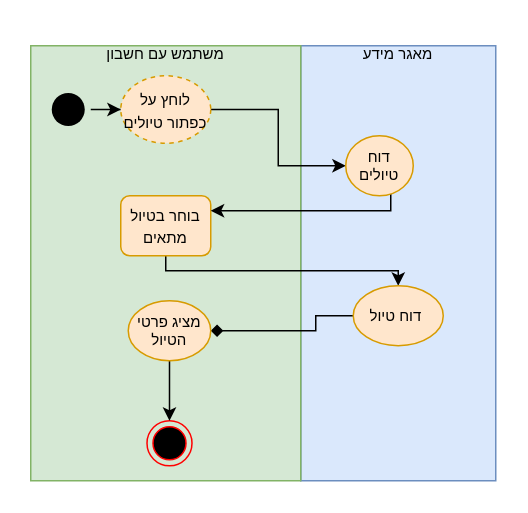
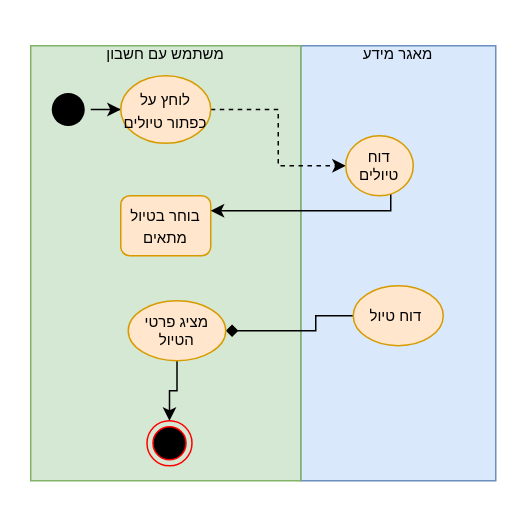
  <mxCell id="0" />
  <mxCell id="1" parent="0" />
  <mxCell id="2" value="" style="whiteSpace=wrap;html=1;fontSize=10;fillColor=#dae8fc;strokeColor=#6c8ebf;" vertex="1" parent="1"><mxGeometry x="200" y="30" width="130" height="290" as="geometry" /></mxCell>
  <mxCell id="3" value="" style="whiteSpace=wrap;html=1;fillColor=#d5e8d4;strokeColor=#82b366;" vertex="1" parent="1"><mxGeometry x="20" y="30" width="180" height="290" as="geometry" /></mxCell>
  <mxCell id="4" value="" style="edgeStyle=orthogonalEdgeStyle;rounded=0;orthogonalLoop=1;jettySize=auto;html=1;" edge="1" parent="1" source="5" target="7"><mxGeometry relative="1" as="geometry" /></mxCell>
  <mxCell id="5" value="" style="ellipse;html=1;shape=endState;fillColor=#000000;strokeColor=none;" vertex="1" parent="1"><mxGeometry x="30" y="57.5" width="30" height="30" as="geometry" /></mxCell>
- <mxCell id="6" style="edgeStyle=orthogonalEdgeStyle;rounded=0;orthogonalLoop=1;jettySize=auto;html=1;fontSize=10;" edge="1" parent="1" source="7" target="12"><mxGeometry relative="1" as="geometry" /></mxCell>
- <mxCell id="7" value="&lt;span style=&quot;font-size: 10px&quot;&gt;לוחץ על כפתור טיולים&lt;/span&gt;" style="ellipse;whiteSpace=wrap;html=1;fillColor=#ffe6cc;strokeColor=#d79b00;dashed=1;" vertex="1" parent="1"><mxGeometry x="80" y="50" width="60" height="45" as="geometry" /></mxCell>
- <mxCell id="8" style="edgeStyle=orthogonalEdgeStyle;rounded=0;orthogonalLoop=1;jettySize=auto;html=1;fontSize=10;" edge="1" parent="1" source="9" target="15"><mxGeometry relative="1" as="geometry"><Array as="points"><mxPoint x="110" y="180" /><mxPoint x="265" y="180" /></Array></mxGeometry></mxCell>
+ <mxCell id="6" style="edgeStyle=orthogonalEdgeStyle;rounded=0;orthogonalLoop=1;jettySize=auto;html=1;fontSize=10;dashed=1;" edge="1" parent="1" source="7" target="12"><mxGeometry relative="1" as="geometry" /></mxCell>
+ <mxCell id="7" value="&lt;span style=&quot;font-size: 10px&quot;&gt;לוחץ על כפתור טיולים&lt;/span&gt;" style="ellipse;whiteSpace=wrap;html=1;fillColor=#ffe6cc;strokeColor=#d79b00;" vertex="1" parent="1"><mxGeometry x="80" y="50" width="60" height="45" as="geometry" /></mxCell>
  <mxCell id="9" value="&lt;font style=&quot;font-size: 10px&quot;&gt;בוחר בטיול מתאים&lt;/font&gt;" style="whiteSpace=wrap;html=1;fillColor=#ffe6cc;strokeColor=#d79b00;rounded=1;" vertex="1" parent="1"><mxGeometry x="80" y="130" width="60" height="40" as="geometry" /></mxCell>
  <mxCell id="10" value="" style="ellipse;html=1;shape=endState;fillColor=#000000;strokeColor=#ff0000;fontSize=10;" vertex="1" parent="1"><mxGeometry x="97.5" y="280" width="30" height="30" as="geometry" /></mxCell>
  <mxCell id="11" style="edgeStyle=orthogonalEdgeStyle;rounded=0;orthogonalLoop=1;jettySize=auto;html=1;fontSize=10;" edge="1" parent="1" source="12" target="9"><mxGeometry relative="1" as="geometry"><Array as="points"><mxPoint x="260" y="140" /><mxPoint x="110" y="140" /></Array></mxGeometry></mxCell>
  <mxCell id="12" value="דוח טיולים" style="ellipse;whiteSpace=wrap;html=1;fontSize=10;fillColor=#ffe6cc;strokeColor=#d79b00;" vertex="1" parent="1"><mxGeometry x="230" y="90" width="45" height="40" as="geometry" /></mxCell>
  <mxCell id="13" value="מאגר מידע" style="text;html=1;strokeColor=none;fillColor=none;align=center;verticalAlign=middle;whiteSpace=wrap;rounded=0;fontSize=10;" vertex="1" parent="1"><mxGeometry x="235" y="20" width="60" height="30" as="geometry" /></mxCell>
  <mxCell id="14" value="" style="edgeStyle=orthogonalEdgeStyle;rounded=0;orthogonalLoop=1;jettySize=auto;html=1;endArrow=diamond;" edge="1" parent="1" source="15" target="18"><mxGeometry relative="1" as="geometry"><Array as="points"><mxPoint x="210" y="210" /><mxPoint x="210" y="220" /></Array></mxGeometry></mxCell>
  <mxCell id="15" value="דוח טיול&amp;nbsp;" style="ellipse;whiteSpace=wrap;html=1;fontSize=10;fillColor=#ffe6cc;strokeColor=#d79b00;" vertex="1" parent="1"><mxGeometry x="235" y="190" width="60" height="40" as="geometry" /></mxCell>
  <mxCell id="16" value="משתמש עם חשבון" style="text;html=1;strokeColor=none;fillColor=none;align=center;verticalAlign=middle;whiteSpace=wrap;rounded=0;fontSize=10;" vertex="1" parent="1"><mxGeometry x="65" y="20" width="90" height="30" as="geometry" /></mxCell>
  <mxCell id="17" style="edgeStyle=orthogonalEdgeStyle;rounded=0;orthogonalLoop=1;jettySize=auto;html=1;" edge="1" parent="1" source="18" target="10"><mxGeometry relative="1" as="geometry" /></mxCell>
- <mxCell id="18" value="מציג פרטי הטיול" style="ellipse;whiteSpace=wrap;html=1;fontSize=10;fillColor=#ffe6cc;strokeColor=#d79b00;" vertex="1" parent="1"><mxGeometry x="85" y="200" width="55" height="40" as="geometry" /></mxCell>
+ <mxCell id="18" value="מציג פרטי הטיול" style="ellipse;whiteSpace=wrap;html=1;fontSize=10;fillColor=#ffe6cc;strokeColor=#d79b00;" vertex="1" parent="1"><mxGeometry x="85" y="200" width="65" height="40" as="geometry" /></mxCell>
